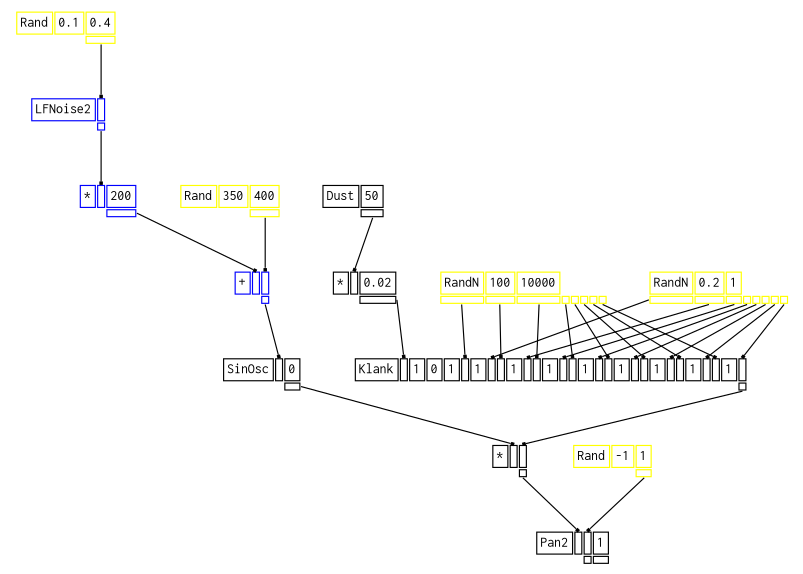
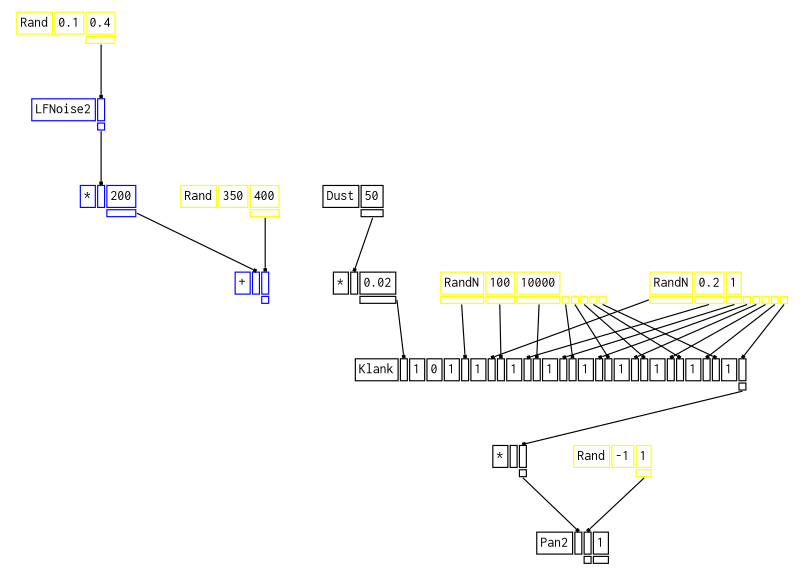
  digraph {
    splines=false
    node [color=black fontname=Courier fontsize=12 shape=plaintext]
    edge [arrowhead=box arrowsize=0.25 headport=i_0 tailport=o_0]
    n1 [color=yellow label=<<TABLE BORDER="0" CELLBORDER="1"><TR><TD>Rand</TD><TD ID="u_2:K_0">0.1</TD><TD ID="u_2:K_1">0.4</TD></TR><TR><TD BORDER="0"></TD><TD BORDER="0"></TD><TD PORT="o_0" ID="u_2:o_0"></TD></TR></TABLE>>]
    n2 [color=blue label=<<TABLE BORDER="0" CELLBORDER="1"><TR><TD>LFNoise2</TD><TD PORT="i_0" ID="u_3:i_0"></TD></TR><TR><TD BORDER="0"></TD><TD PORT="o_0" ID="u_3:o_0"></TD></TR></TABLE>>]
    n3 [color=blue label=<<TABLE BORDER="0" CELLBORDER="1"><TR><TD>*</TD><TD PORT="i_0" ID="u_5:i_0"></TD><TD ID="u_5:K_1">200</TD></TR><TR><TD BORDER="0"></TD><TD BORDER="0"></TD><TD PORT="o_0" ID="u_5:o_0"></TD></TR></TABLE>>]
    n4 [color=blue label=<<TABLE BORDER="0" CELLBORDER="1"><TR><TD>+</TD><TD PORT="i_0" ID="u_9:i_0"></TD><TD PORT="i_1" ID="u_9:i_1"></TD></TR><TR><TD BORDER="0"></TD><TD BORDER="0"></TD><TD PORT="o_0" ID="u_9:o_0"></TD></TR></TABLE>>]
-   n5 [label=<<TABLE BORDER="0" CELLBORDER="1"><TR><TD>SinOsc</TD><TD PORT="i_0" ID="u_11:i_0"></TD><TD ID="u_11:K_1">0</TD></TR><TR><TD BORDER="0"></TD><TD BORDER="0"></TD><TD PORT="o_0" ID="u_11:o_0"></TD></TR></TABLE>>]
    n6 [color=yellow label=<<TABLE BORDER="0" CELLBORDER="1"><TR><TD>Rand</TD><TD ID="u_8:K_0">350</TD><TD ID="u_8:K_1">400</TD></TR><TR><TD BORDER="0"></TD><TD BORDER="0"></TD><TD PORT="o_0" ID="u_8:o_0"></TD></TR></TABLE>>]
    n7 [label=<<TABLE BORDER="0" CELLBORDER="1"><TR><TD>*</TD><TD PORT="i_0" ID="u_39:i_0"></TD><TD PORT="i_1" ID="u_39:i_1"></TD></TR><TR><TD BORDER="0"></TD><TD BORDER="0"></TD><TD PORT="o_0" ID="u_39:o_0"></TD></TR></TABLE>>]
    n8 [label=<<TABLE BORDER="0" CELLBORDER="1"><TR><TD>Pan2</TD><TD PORT="i_0" ID="u_42:i_0"></TD><TD PORT="i_1" ID="u_42:i_1"></TD><TD ID="u_42:K_2">1</TD></TR><TR><TD BORDER="0"></TD><TD BORDER="0"></TD><TD PORT="o_0" ID="u_42:o_0"></TD><TD PORT="o_1" ID="u_42:o_1"></TD></TR></TABLE>>]
    n9 [label=<<TABLE BORDER="0" CELLBORDER="1"><TR><TD>Dust</TD><TD ID="u_13:K_0">50</TD></TR><TR><TD BORDER="0"></TD><TD PORT="o_0" ID="u_13:o_0"></TD></TR></TABLE>>]
    n10 [label=<<TABLE BORDER="0" CELLBORDER="1"><TR><TD>*</TD><TD PORT="i_0" ID="u_15:i_0"></TD><TD ID="u_15:K_1">0.02</TD></TR><TR><TD BORDER="0"></TD><TD BORDER="0"></TD><TD PORT="o_0" ID="u_15:o_0"></TD></TR></TABLE>>]
    n11 [label=<<TABLE BORDER="0" CELLBORDER="1"><TR><TD>Klank</TD><TD PORT="i_0" ID="u_38:i_0"></TD><TD ID="u_38:K_1">1</TD><TD ID="u_38:K_2">0</TD><TD ID="u_38:K_3">1</TD><TD PORT="i_4" ID="u_38:i_4"></TD><TD ID="u_38:K_5">1</TD><TD PORT="i_6" ID="u_38:i_6"></TD><TD PORT="i_7" ID="u_38:i_7"></TD><TD ID="u_38:K_8">1</TD><TD PORT="i_9" ID="u_38:i_9"></TD><TD PORT="i_10" ID="u_38:i_10"></TD><TD ID="u_38:K_11">1</TD><TD PORT="i_12" ID="u_38:i_12"></TD><TD PORT="i_13" ID="u_38:i_13"></TD><TD ID="u_38:K_14">1</TD><TD PORT="i_15" ID="u_38:i_15"></TD><TD PORT="i_16" ID="u_38:i_16"></TD><TD ID="u_38:K_17">1</TD><TD PORT="i_18" ID="u_38:i_18"></TD><TD PORT="i_19" ID="u_38:i_19"></TD><TD ID="u_38:K_20">1</TD><TD PORT="i_21" ID="u_38:i_21"></TD><TD PORT="i_22" ID="u_38:i_22"></TD><TD ID="u_38:K_23">1</TD><TD PORT="i_24" ID="u_38:i_24"></TD><TD PORT="i_25" ID="u_38:i_25"></TD><TD ID="u_38:K_26">1</TD><TD PORT="i_27" ID="u_38:i_27"></TD></TR><TR><TD BORDER="0"></TD><TD BORDER="0"></TD><TD BORDER="0"></TD><TD BORDER="0"></TD><TD BORDER="0"></TD><TD BORDER="0"></TD><TD BORDER="0"></TD><TD BORDER="0"></TD><TD BORDER="0"></TD><TD BORDER="0"></TD><TD BORDER="0"></TD><TD BORDER="0"></TD><TD BORDER="0"></TD><TD BORDER="0"></TD><TD BORDER="0"></TD><TD BORDER="0"></TD><TD BORDER="0"></TD><TD BORDER="0"></TD><TD BORDER="0"></TD><TD BORDER="0"></TD><TD BORDER="0"></TD><TD BORDER="0"></TD><TD BORDER="0"></TD><TD BORDER="0"></TD><TD BORDER="0"></TD><TD BORDER="0"></TD><TD BORDER="0"></TD><TD BORDER="0"></TD><TD PORT="o_0" ID="u_38:o_0"></TD></TR></TABLE>>]
    n12 [color=yellow label=<<TABLE BORDER="0" CELLBORDER="1"><TR><TD>RandN</TD><TD ID="u_19:K_0">100</TD><TD ID="u_19:K_1">10000</TD></TR><TR><TD PORT="o_0" ID="u_19:o_0"></TD><TD PORT="o_1" ID="u_19:o_1"></TD><TD PORT="o_2" ID="u_19:o_2"></TD><TD PORT="o_3" ID="u_19:o_3"></TD><TD PORT="o_4" ID="u_19:o_4"></TD><TD PORT="o_5" ID="u_19:o_5"></TD><TD PORT="o_6" ID="u_19:o_6"></TD><TD PORT="o_7" ID="u_19:o_7"></TD></TR></TABLE>>]
    n13 [color=yellow label=<<TABLE BORDER="0" CELLBORDER="1"><TR><TD>RandN</TD><TD ID="u_22:K_0">0.2</TD><TD ID="u_22:K_1">1</TD></TR><TR><TD PORT="o_0" ID="u_22:o_0"></TD><TD PORT="o_1" ID="u_22:o_1"></TD><TD PORT="o_2" ID="u_22:o_2"></TD><TD PORT="o_3" ID="u_22:o_3"></TD><TD PORT="o_4" ID="u_22:o_4"></TD><TD PORT="o_5" ID="u_22:o_5"></TD><TD PORT="o_6" ID="u_22:o_6"></TD><TD PORT="o_7" ID="u_22:o_7"></TD></TR></TABLE>>]
    n14 [color=yellow label=<<TABLE BORDER="0" CELLBORDER="1"><TR><TD>Rand</TD><TD ID="u_41:K_0">-1</TD><TD ID="u_41:K_1">1</TD></TR><TR><TD BORDER="0"></TD><TD BORDER="0"></TD><TD PORT="o_0" ID="u_41:o_0"></TD></TR></TABLE>>]
    n1 -> n2
    n2 -> n3
    n3 -> n4
-   n4 -> n5
-   n5 -> n7
    n6 -> n4 [headport=i_1]
    n7 -> n8
    n9 -> n10
    n10 -> n11
    n11 -> n7 [headport=i_1]
    n12 -> n11 [headport=i_4]
    n12 -> n11 [headport=i_7 tailport=o_1]
    n12 -> n11 [headport=i_10 tailport=o_2]
    n12 -> n11 [headport=i_13 tailport=o_3]
    n12 -> n11 [headport=i_16 tailport=o_4]
    n12 -> n11 [headport=i_19 tailport=o_5]
    n12 -> n11 [headport=i_22 tailport=o_6]
    n12 -> n11 [headport=i_25 tailport=o_7]
    n13 -> n11 [headport=i_6]
    n13 -> n11 [headport=i_9 tailport=o_1]
    n13 -> n11 [headport=i_12 tailport=o_2]
    n13 -> n11 [headport=i_15 tailport=o_3]
    n13 -> n11 [headport=i_18 tailport=o_4]
    n13 -> n11 [headport=i_21 tailport=o_5]
    n13 -> n11 [headport=i_24 tailport=o_6]
    n13 -> n11 [headport=i_27 tailport=o_7]
    n14 -> n8 [headport=i_1]
  }
